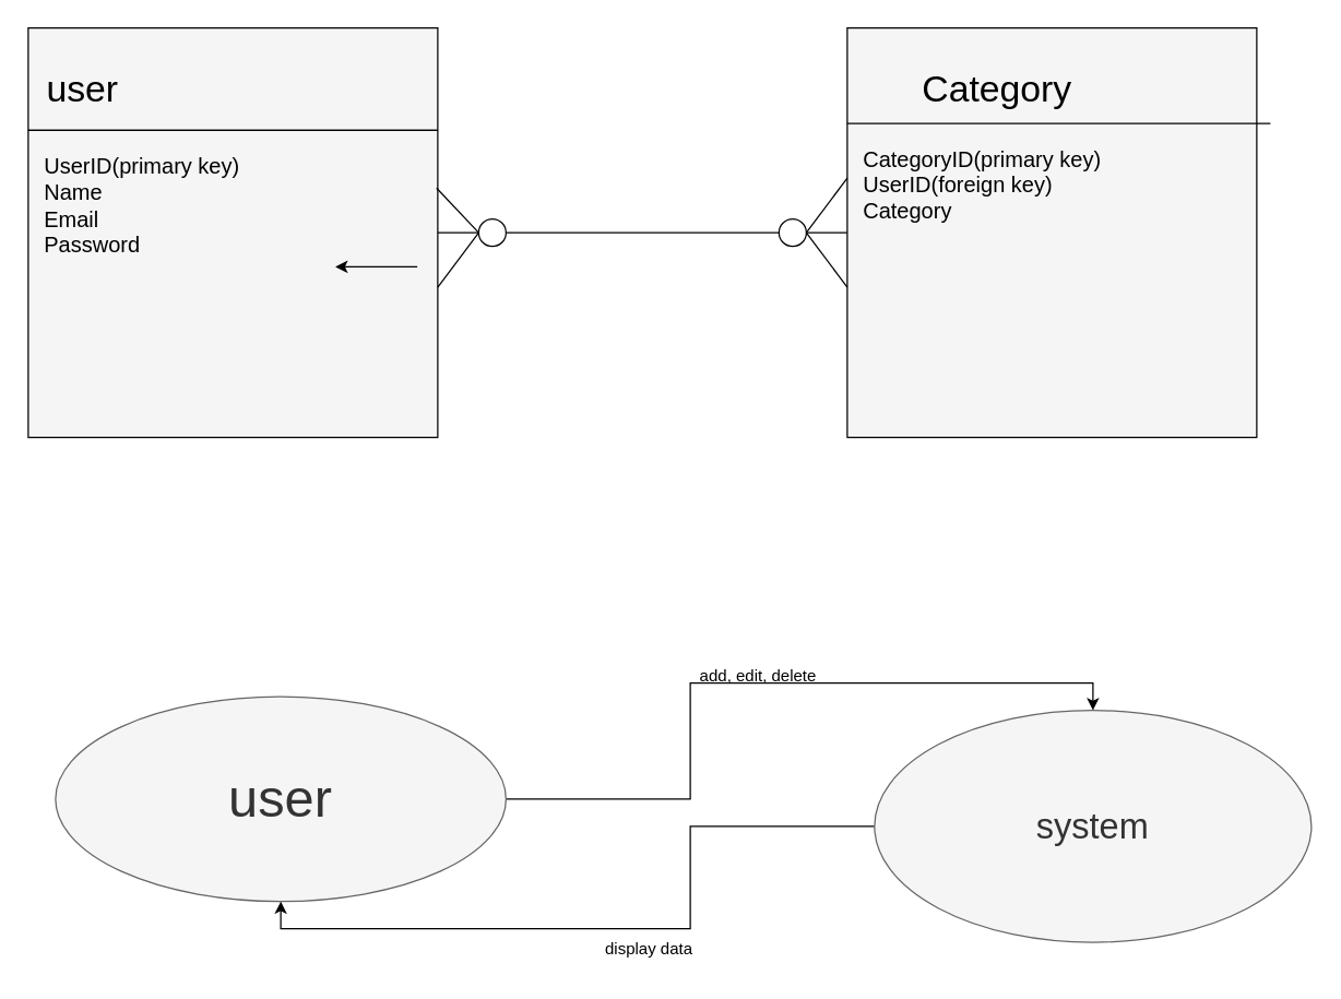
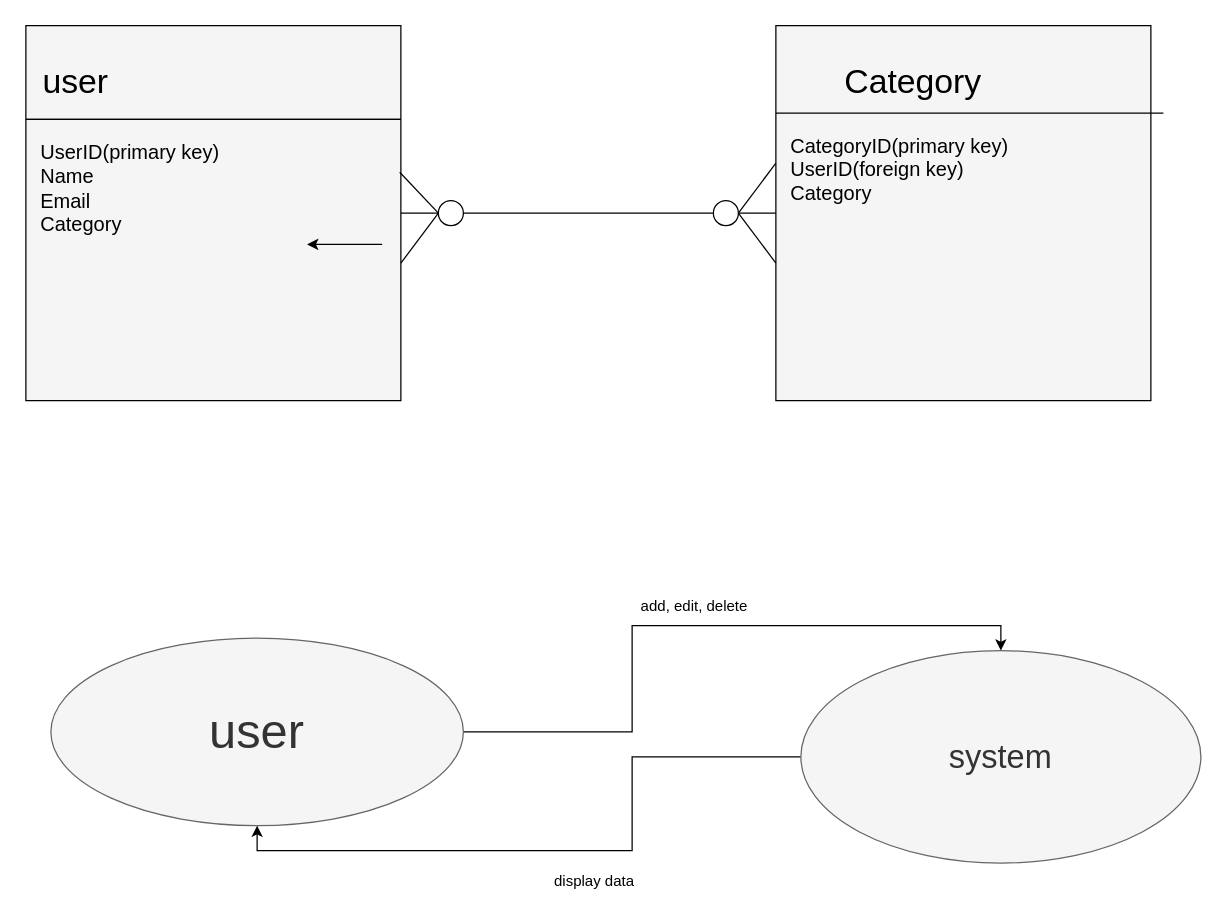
  <mxCell id="0" />
  <mxCell id="1" parent="0" />
  <mxCell id="2" value="&lt;p style=&quot;line-height: 140%; font-size: 29px;&quot;&gt;&lt;font style=&quot;font-size: 29px;&quot; face=&quot;Times New Roman&quot;&gt;&lt;br&gt;&lt;/font&gt;&lt;/p&gt;" style="whiteSpace=wrap;html=1;aspect=fixed;fillColor=#f5f5f5;strokeColor=#000000;fontColor=#333333;" vertex="1" parent="1"><mxGeometry x="20" y="20" width="300" height="300" as="geometry" /></mxCell>
  <mxCell id="3" value="" style="endArrow=none;html=1;rounded=0;exitX=0;exitY=0.25;exitDx=0;exitDy=0;entryX=1;entryY=0.25;entryDx=0;entryDy=0;" edge="1" parent="1" source="2" target="2"><mxGeometry width="50" height="50" relative="1" as="geometry"><mxPoint x="160" y="210" as="sourcePoint" /><mxPoint x="210" y="160" as="targetPoint" /></mxGeometry></mxCell>
  <mxCell id="4" value="" style="endArrow=none;html=1;rounded=0;exitX=0;exitY=0.25;exitDx=0;exitDy=0;entryX=1;entryY=0.25;entryDx=0;entryDy=0;strokeColor=#000000;" edge="1" parent="1" source="2" target="2"><mxGeometry width="50" height="50" relative="1" as="geometry"><mxPoint x="160" y="210" as="sourcePoint" /><mxPoint x="210" y="160" as="targetPoint" /></mxGeometry></mxCell>
  <mxCell id="5" value="&lt;font style=&quot;font-size: 27px;&quot; color=&quot;#000000&quot;&gt;user&lt;/font&gt;" style="text;strokeColor=none;align=center;fillColor=none;html=1;verticalAlign=middle;whiteSpace=wrap;rounded=0;strokeWidth=5;" vertex="1" parent="1"><mxGeometry x="30" y="50" width="60" height="30" as="geometry" /></mxCell>
- <mxCell id="6" value="&lt;div style=&quot;font-size: 16px;&quot;&gt;&lt;span style=&quot;color: rgb(0, 0, 0); background-color: initial;&quot;&gt;&lt;font style=&quot;font-size: 16px;&quot;&gt;UserID(primary key)&lt;/font&gt;&lt;/span&gt;&lt;/div&gt;&lt;font style=&quot;font-size: 16px;&quot; color=&quot;#000000&quot;&gt;&lt;div style=&quot;&quot;&gt;&lt;span style=&quot;background-color: initial;&quot;&gt;Name&lt;/span&gt;&lt;/div&gt;&lt;div style=&quot;&quot;&gt;&lt;span style=&quot;background-color: initial;&quot;&gt;Email&lt;/span&gt;&lt;/div&gt;&lt;div style=&quot;&quot;&gt;&lt;span style=&quot;background-color: initial;&quot;&gt;Password&lt;/span&gt;&lt;/div&gt;&lt;/font&gt;" style="text;strokeColor=none;align=left;fillColor=none;html=1;verticalAlign=middle;whiteSpace=wrap;rounded=0;" vertex="1" parent="1"><mxGeometry x="30" y="105" width="190" height="90" as="geometry" /></mxCell>
+ <mxCell id="6" value="&lt;div style=&quot;font-size: 16px;&quot;&gt;&lt;span style=&quot;color: rgb(0, 0, 0); background-color: initial;&quot;&gt;&lt;font style=&quot;font-size: 16px;&quot;&gt;UserID(primary key)&lt;/font&gt;&lt;/span&gt;&lt;/div&gt;&lt;font style=&quot;font-size: 16px;&quot; color=&quot;#000000&quot;&gt;&lt;div style=&quot;&quot;&gt;&lt;span style=&quot;background-color: initial;&quot;&gt;Name&lt;/span&gt;&lt;/div&gt;&lt;div style=&quot;&quot;&gt;&lt;span style=&quot;background-color: initial;&quot;&gt;Email&lt;/span&gt;&lt;/div&gt;&lt;div style=&quot;&quot;&gt;&lt;span style=&quot;background-color: initial;&quot;&gt;Category&lt;/span&gt;&lt;/div&gt;&lt;/font&gt;" style="text;strokeColor=none;align=left;fillColor=none;html=1;verticalAlign=middle;whiteSpace=wrap;rounded=0;" vertex="1" parent="1"><mxGeometry x="30" y="105" width="190" height="90" as="geometry" /></mxCell>
  <mxCell id="7" style="edgeStyle=orthogonalEdgeStyle;rounded=0;orthogonalLoop=1;jettySize=auto;html=1;exitX=1;exitY=1;exitDx=0;exitDy=0;" edge="1" parent="1"><mxGeometry relative="1" as="geometry"><mxPoint x="305" y="195" as="sourcePoint" /><mxPoint x="245" y="195" as="targetPoint" /></mxGeometry></mxCell>
  <mxCell id="8" value="&lt;p style=&quot;line-height: 140%; font-size: 29px;&quot;&gt;&lt;font style=&quot;font-size: 29px;&quot; face=&quot;Times New Roman&quot;&gt;&lt;br&gt;&lt;/font&gt;&lt;/p&gt;" style="whiteSpace=wrap;html=1;aspect=fixed;fillColor=#f5f5f5;strokeColor=#000000;fontColor=#333333;" vertex="1" parent="1"><mxGeometry x="620" y="20" width="300" height="300" as="geometry" /></mxCell>
  <mxCell id="9" value="" style="endArrow=none;html=1;rounded=0;exitX=0;exitY=0.25;exitDx=0;exitDy=0;entryX=1;entryY=0.25;entryDx=0;entryDy=0;strokeColor=#000000;" edge="1" parent="1"><mxGeometry width="50" height="50" relative="1" as="geometry"><mxPoint x="620" y="90" as="sourcePoint" /><mxPoint x="930" y="90" as="targetPoint" /></mxGeometry></mxCell>
  <mxCell id="10" value="&lt;font style=&quot;font-size: 27px;&quot; color=&quot;#000000&quot;&gt;Category&lt;/font&gt;" style="text;strokeColor=none;align=center;fillColor=none;html=1;verticalAlign=middle;whiteSpace=wrap;rounded=0;strokeWidth=5;" vertex="1" parent="1"><mxGeometry x="700" y="50" width="60" height="30" as="geometry" /></mxCell>
  <mxCell id="11" value="&lt;div style=&quot;font-size: 16px;&quot;&gt;&lt;span style=&quot;color: rgb(0, 0, 0); background-color: initial;&quot;&gt;&lt;font style=&quot;font-size: 16px;&quot;&gt;CategoryID(primary key)&lt;/font&gt;&lt;/span&gt;&lt;/div&gt;&lt;font style=&quot;font-size: 16px;&quot; color=&quot;#000000&quot;&gt;&lt;div style=&quot;&quot;&gt;&lt;span style=&quot;background-color: initial;&quot;&gt;UserID(foreign key)&lt;/span&gt;&lt;/div&gt;&lt;div style=&quot;&quot;&gt;&lt;span style=&quot;background-color: initial;&quot;&gt;Category&lt;/span&gt;&lt;/div&gt;&lt;/font&gt;" style="text;strokeColor=none;align=left;fillColor=none;html=1;verticalAlign=middle;whiteSpace=wrap;rounded=0;" vertex="1" parent="1"><mxGeometry x="630" y="90" width="190" height="90" as="geometry" /></mxCell>
  <mxCell id="12" value="" style="ellipse;whiteSpace=wrap;html=1;aspect=fixed;" vertex="1" parent="1"><mxGeometry x="570" y="160" width="20" height="20" as="geometry" /></mxCell>
  <mxCell id="13" value="" style="endArrow=none;html=1;rounded=0;exitX=0.997;exitY=0.391;exitDx=0;exitDy=0;entryX=0;entryY=0.5;entryDx=0;entryDy=0;exitPerimeter=0;" edge="1" parent="1" source="2"><mxGeometry width="50" height="50" relative="1" as="geometry"><mxPoint x="460" y="160" as="sourcePoint" /><mxPoint x="350" y="170" as="targetPoint" /></mxGeometry></mxCell>
  <mxCell id="14" value="" style="endArrow=none;html=1;rounded=0;" edge="1" parent="1"><mxGeometry width="50" height="50" relative="1" as="geometry"><mxPoint x="320" y="170" as="sourcePoint" /><mxPoint x="350" y="170" as="targetPoint" /></mxGeometry></mxCell>
  <mxCell id="15" value="" style="ellipse;whiteSpace=wrap;html=1;aspect=fixed;" vertex="1" parent="1"><mxGeometry x="350" y="160" width="20" height="20" as="geometry" /></mxCell>
  <mxCell id="16" value="" style="endArrow=none;html=1;rounded=0;entryX=0;entryY=0.5;entryDx=0;entryDy=0;" edge="1" parent="1" target="15"><mxGeometry width="50" height="50" relative="1" as="geometry"><mxPoint x="320" y="210" as="sourcePoint" /><mxPoint x="360" y="180" as="targetPoint" /></mxGeometry></mxCell>
  <mxCell id="17" value="" style="endArrow=none;html=1;rounded=0;entryX=1;entryY=0.5;entryDx=0;entryDy=0;" edge="1" parent="1" target="12"><mxGeometry width="50" height="50" relative="1" as="geometry"><mxPoint x="620" y="130" as="sourcePoint" /><mxPoint x="360" y="180" as="targetPoint" /></mxGeometry></mxCell>
  <mxCell id="18" value="" style="endArrow=none;html=1;rounded=0;exitX=0;exitY=0.5;exitDx=0;exitDy=0;entryX=1;entryY=0.5;entryDx=0;entryDy=0;" edge="1" parent="1" source="8" target="12"><mxGeometry width="50" height="50" relative="1" as="geometry"><mxPoint x="627" y="148" as="sourcePoint" /><mxPoint x="600" y="180" as="targetPoint" /></mxGeometry></mxCell>
  <mxCell id="19" value="" style="endArrow=none;html=1;rounded=0;entryX=1;entryY=0.5;entryDx=0;entryDy=0;" edge="1" parent="1" target="12"><mxGeometry width="50" height="50" relative="1" as="geometry"><mxPoint x="620" y="210" as="sourcePoint" /><mxPoint x="610" y="190" as="targetPoint" /></mxGeometry></mxCell>
  <mxCell id="20" value="" style="endArrow=none;html=1;rounded=0;exitX=0;exitY=0.5;exitDx=0;exitDy=0;entryX=1;entryY=0.5;entryDx=0;entryDy=0;" edge="1" parent="1" source="12" target="15"><mxGeometry width="50" height="50" relative="1" as="geometry"><mxPoint x="647" y="168" as="sourcePoint" /><mxPoint x="620" y="200" as="targetPoint" /></mxGeometry></mxCell>
  <mxCell id="21" style="edgeStyle=orthogonalEdgeStyle;rounded=0;orthogonalLoop=1;jettySize=auto;html=1;entryX=0.5;entryY=0;entryDx=0;entryDy=0;" edge="1" parent="1" source="22" target="24"><mxGeometry relative="1" as="geometry" /></mxCell>
  <mxCell id="22" value="&lt;font style=&quot;font-size: 39px;&quot;&gt;user&lt;/font&gt;" style="ellipse;whiteSpace=wrap;html=1;fillColor=#f5f5f5;fontColor=#333333;strokeColor=#666666;" vertex="1" parent="1"><mxGeometry x="40" y="510" width="330" height="150" as="geometry" /></mxCell>
  <mxCell id="23" style="edgeStyle=orthogonalEdgeStyle;rounded=0;orthogonalLoop=1;jettySize=auto;html=1;entryX=0.5;entryY=1;entryDx=0;entryDy=0;" edge="1" parent="1" source="24" target="22"><mxGeometry relative="1" as="geometry" /></mxCell>
  <mxCell id="24" value="&lt;font style=&quot;font-size: 26px;&quot;&gt;system&lt;/font&gt;" style="ellipse;whiteSpace=wrap;html=1;fillColor=#f5f5f5;fontColor=#333333;strokeColor=#666666;" vertex="1" parent="1"><mxGeometry x="640" y="520" width="320" height="170" as="geometry" /></mxCell>
- <mxCell id="25" value="add, edit, delete" style="text;strokeColor=none;align=center;fillColor=none;html=1;verticalAlign=middle;whiteSpace=wrap;rounded=0;" vertex="1" parent="1"><mxGeometry x="510" y="480" width="90" height="30" as="geometry" /></mxCell>
- <mxCell id="26" value="display data" style="text;strokeColor=none;align=center;fillColor=none;html=1;verticalAlign=middle;whiteSpace=wrap;rounded=0;" vertex="1" parent="1"><mxGeometry x="440" y="680" width="70" height="30" as="geometry" /></mxCell>
+ <mxCell id="25" value="add, edit, delete" style="text;strokeColor=none;align=center;fillColor=none;html=1;verticalAlign=middle;whiteSpace=wrap;rounded=0;" vertex="1" parent="1"><mxGeometry x="510" y="470" width="90" height="30" as="geometry" /></mxCell>
+ <mxCell id="26" value="display data" style="text;strokeColor=none;align=center;fillColor=none;html=1;verticalAlign=middle;whiteSpace=wrap;rounded=0;" vertex="1" parent="1"><mxGeometry x="440" y="690" width="70" height="30" as="geometry" /></mxCell>
